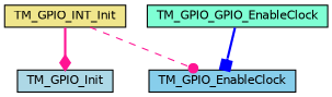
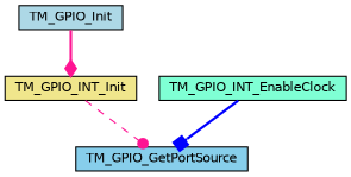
  digraph {
    rankdir=TB
    node [color=black fontname=Helvetica fontsize=10 shape=record style=filled]
    edge [color=deeppink fontname=Helvetica fontsize=10 labelfontname=Helvetica labelfontsize=10 style=bold]
    n1 [fillcolor=lightblue fontcolor=black height=0.2 label=TM_GPIO_Init width=0.4]
    n2 [fillcolor=khaki height=0.2 label=TM_GPIO_INT_Init width=0.4]
-   n3 [fillcolor=aquamarine height=0.2 label=TM_GPIO_GPIO_EnableClock width=0.4]
-   n4 [fillcolor=skyblue height=0.2 label=TM_GPIO_EnableClock width=0.4]
-   n2 -> n1 [arrowhead=diamond]
+   n3 [fillcolor=aquamarine height=0.2 label=TM_GPIO_INT_EnableClock width=0.4]
+   n4 [fillcolor=skyblue height=0.2 label=TM_GPIO_GetPortSource width=0.4]
+   n1 -> n2 [arrowhead=diamond]
    n2 -> n4 [arrowhead=dot style=dashed]
    n3 -> n4 [arrowhead=box color=blue]
  }
